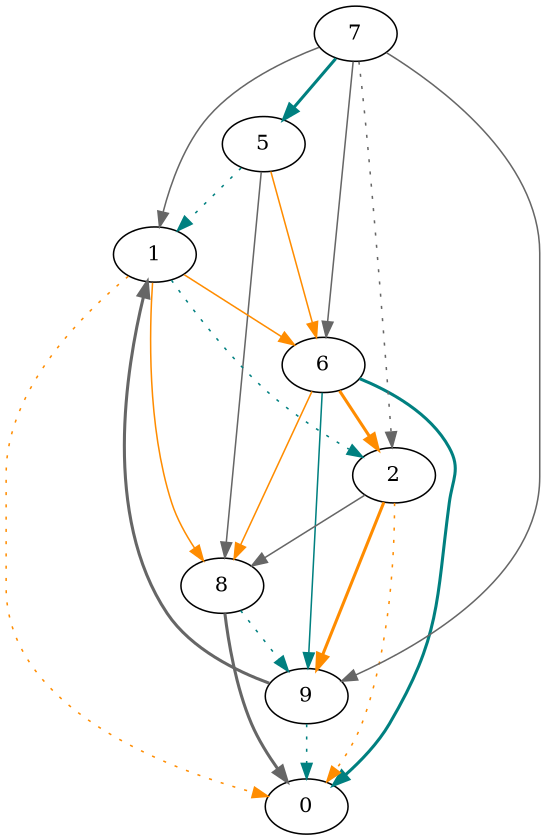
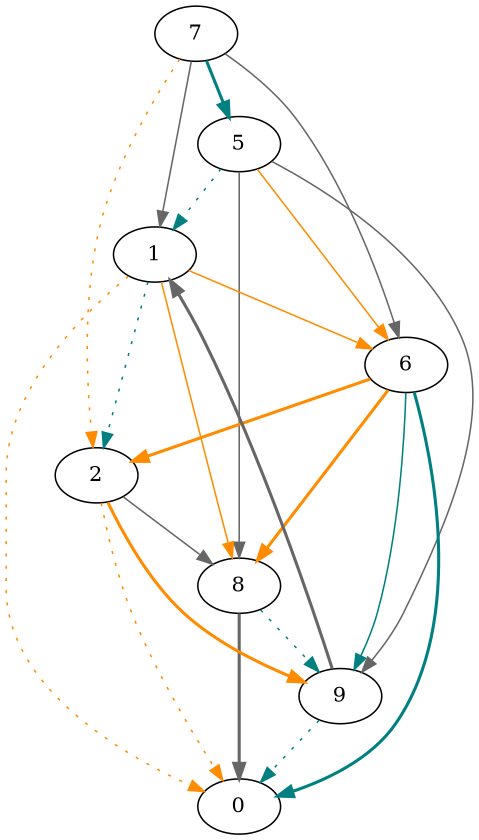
  digraph {
    edge [color=darkorange style=solid]
    n1 [label=5]
    1
    6
    8
    0
    2
    9
    7
    n1 -> 1 [color=teal style=dotted]
    n1 -> 6
    n1 -> 8 [color=gray40]
    1 -> 6
    1 -> 8
    1 -> 0 [style=dotted]
    1 -> 2 [color=teal style=dotted]
-   6 -> 8
+   6 -> 8 [style=bold]
    6 -> 0 [color=teal style=bold]
    6 -> 2 [style=bold]
    6 -> 9 [color=teal]
    8 -> 0 [color=gray40 style=bold]
    8 -> 9 [color=teal style=dotted]
    2 -> 8 [color=gray40]
    2 -> 0 [style=dotted]
    2 -> 9 [style=bold]
    9 -> 1 [color=gray40 style=bold]
    9 -> 0 [color=teal style=dotted]
    7 -> n1 [color=teal style=bold]
    7 -> 1 [color=gray40]
    7 -> 6 [color=gray40]
-   7 -> 2 [color=gray40 style=dotted]
-   7 -> 9 [color=gray40]
+   7 -> 2 [style=dotted]
+   n1 -> 9 [color=gray40]
  }
